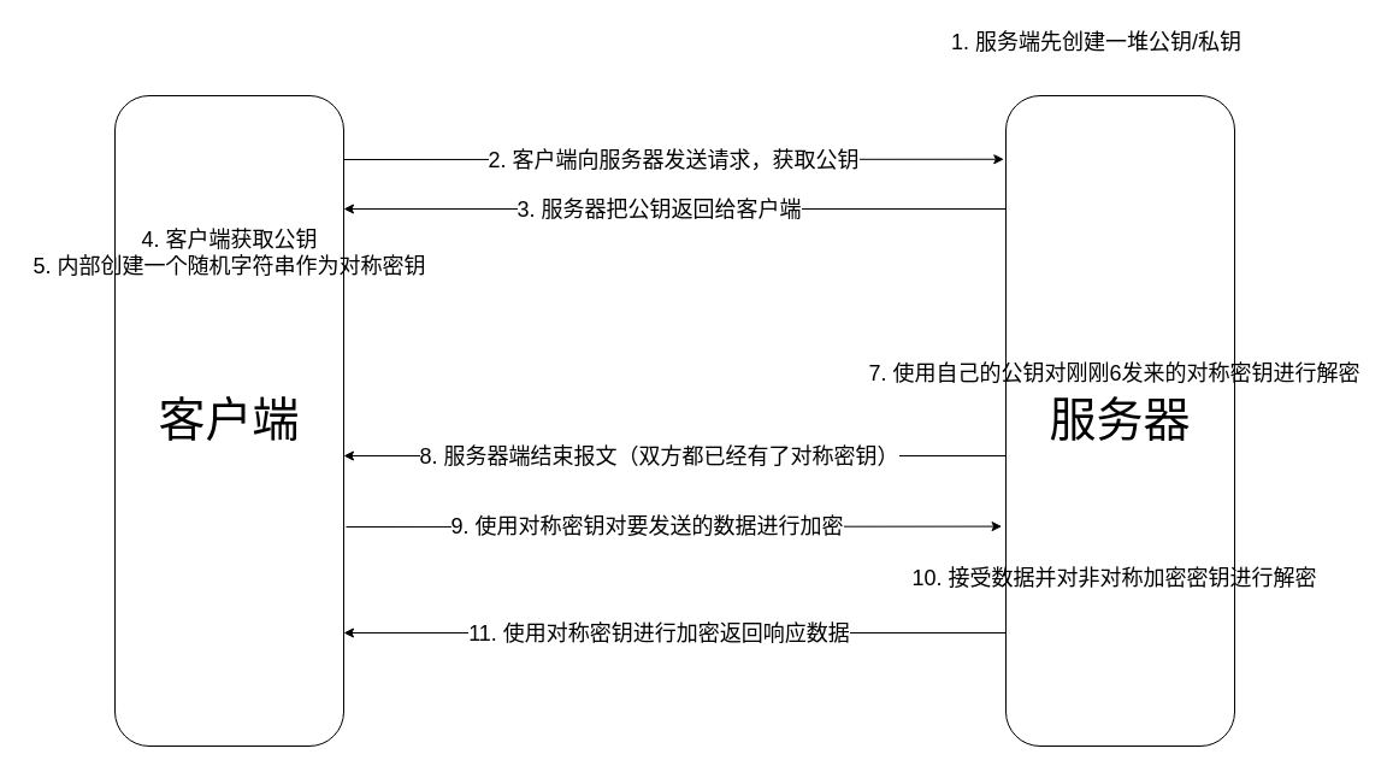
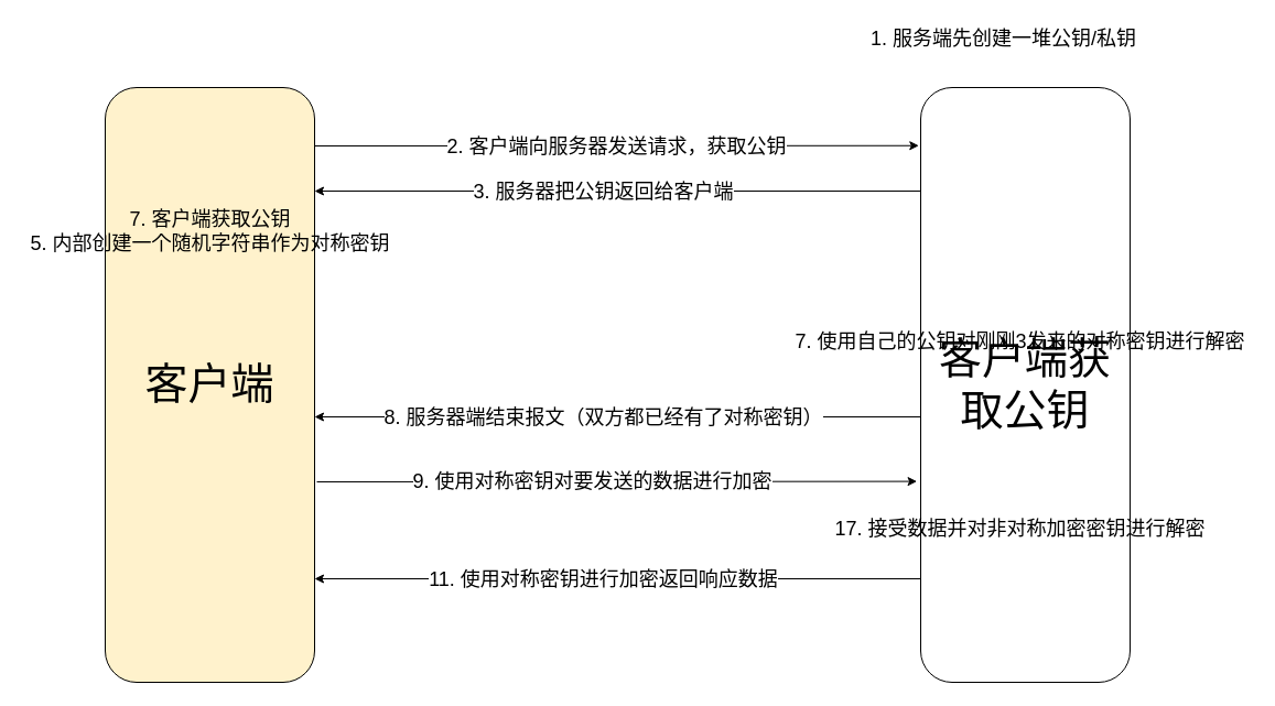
  <mxCell id="0" />
  <mxCell id="1" parent="0" />
- <mxCell id="2" value="&lt;font style=&quot;font-size: 39px&quot;&gt;客户端&lt;/font&gt;" style="rounded=1;whiteSpace=wrap;html=1;" vertex="1" parent="1"><mxGeometry x="95" y="79" width="190" height="540" as="geometry" /></mxCell>
- <mxCell id="3" value="&lt;font style=&quot;font-size: 39px&quot;&gt;服务器&lt;/font&gt;" style="rounded=1;whiteSpace=wrap;html=1;" vertex="1" parent="1"><mxGeometry x="835" y="79" width="190" height="540" as="geometry" /></mxCell>
+ <mxCell id="2" value="&lt;font style=&quot;font-size: 39px&quot;&gt;客户端&lt;/font&gt;" style="rounded=1;whiteSpace=wrap;html=1;fillColor=#fff2cc;" vertex="1" parent="1"><mxGeometry x="95" y="79" width="190" height="540" as="geometry" /></mxCell>
+ <mxCell id="3" value="&lt;font style=&quot;font-size: 39px&quot;&gt;客户端获取公钥&lt;/font&gt;" style="rounded=1;whiteSpace=wrap;html=1;" vertex="1" parent="1"><mxGeometry x="835" y="79" width="190" height="540" as="geometry" /></mxCell>
  <mxCell id="4" value="1. 服务端先创建一堆公钥/私钥" style="text;html=1;align=center;verticalAlign=middle;resizable=0;points=[];autosize=1;strokeColor=none;fontSize=18;" vertex="1" parent="1"><mxGeometry x="780" y="20" width="260" height="30" as="geometry" /></mxCell>
  <mxCell id="5" value="" style="endArrow=classic;html=1;fontSize=18;entryX=-0.009;entryY=0.144;entryDx=0;entryDy=0;entryPerimeter=0;" edge="1" parent="1"><mxGeometry width="50" height="50" relative="1" as="geometry"><mxPoint x="285" y="132" as="sourcePoint" /><mxPoint x="833.29" y="131.76" as="targetPoint" /></mxGeometry></mxCell>
  <mxCell id="6" value="2. 客户端向服务器发送请求，获取公钥" style="edgeLabel;html=1;align=center;verticalAlign=middle;resizable=0;points=[];fontSize=18;" vertex="1" connectable="0" parent="5"><mxGeometry x="-0.003" y="-4" relative="1" as="geometry"><mxPoint y="-3" as="offset" /></mxGeometry></mxCell>
  <mxCell id="7" value="" style="endArrow=classic;html=1;fontSize=18;exitX=0;exitY=0.25;exitDx=0;exitDy=0;" edge="1" parent="1"><mxGeometry width="50" height="50" relative="1" as="geometry"><mxPoint x="835" y="173" as="sourcePoint" /><mxPoint x="285" y="173" as="targetPoint" /></mxGeometry></mxCell>
  <mxCell id="8" value="3. 服务器把公钥返回给客户端" style="edgeLabel;html=1;align=center;verticalAlign=middle;resizable=0;points=[];fontSize=18;" vertex="1" connectable="0" parent="7"><mxGeometry x="0.188" relative="1" as="geometry"><mxPoint x="38" as="offset" /></mxGeometry></mxCell>
- <mxCell id="9" value="4. 客户端获取公钥&lt;br&gt;5. 内部创建一个随机字符串作为对称密钥" style="text;html=1;align=center;verticalAlign=middle;resizable=0;points=[];autosize=1;strokeColor=none;fontSize=18;" vertex="1" parent="1"><mxGeometry x="20" y="185" width="340" height="50" as="geometry" /></mxCell>
- <mxCell id="10" value="7. 使用自己的公钥对刚刚6发来的对称密钥进行解密" style="text;html=1;align=center;verticalAlign=middle;resizable=0;points=[];autosize=1;strokeColor=none;fontSize=18;" vertex="1" parent="1"><mxGeometry x="715" y="295" width="420" height="30" as="geometry" /></mxCell>
+ <mxCell id="9" value="7. 客户端获取公钥&lt;br&gt;5. 内部创建一个随机字符串作为对称密钥" style="text;html=1;align=center;verticalAlign=middle;resizable=0;points=[];autosize=1;strokeColor=none;fontSize=18;" vertex="1" parent="1"><mxGeometry x="20" y="185" width="340" height="50" as="geometry" /></mxCell>
+ <mxCell id="10" value="7. 使用自己的公钥对刚刚3发来的对称密钥进行解密" style="text;html=1;align=center;verticalAlign=middle;resizable=0;points=[];autosize=1;strokeColor=none;fontSize=18;" vertex="1" parent="1"><mxGeometry x="715" y="295" width="420" height="30" as="geometry" /></mxCell>
  <mxCell id="11" value="" style="endArrow=classic;html=1;fontSize=18;exitX=0;exitY=0.25;exitDx=0;exitDy=0;" edge="1" parent="1"><mxGeometry width="50" height="50" relative="1" as="geometry"><mxPoint x="835" y="378" as="sourcePoint" /><mxPoint x="285" y="378" as="targetPoint" /></mxGeometry></mxCell>
  <mxCell id="12" value="8. 服务器端结束报文（双方都已经有了对称密钥）" style="edgeLabel;html=1;align=center;verticalAlign=middle;resizable=0;points=[];fontSize=18;" vertex="1" connectable="0" parent="11"><mxGeometry x="0.188" relative="1" as="geometry"><mxPoint x="38" as="offset" /></mxGeometry></mxCell>
  <mxCell id="13" value="" style="endArrow=classic;html=1;fontSize=18;entryX=-0.018;entryY=0.79;entryDx=0;entryDy=0;entryPerimeter=0;" edge="1" parent="1"><mxGeometry width="50" height="50" relative="1" as="geometry"><mxPoint x="287" y="437" as="sourcePoint" /><mxPoint x="831.58" y="436.6" as="targetPoint" /></mxGeometry></mxCell>
  <mxCell id="14" value="9. 使用对称密钥对要发送的数据进行加密" style="edgeLabel;html=1;align=center;verticalAlign=middle;resizable=0;points=[];fontSize=18;" vertex="1" connectable="0" parent="13"><mxGeometry x="0.188" relative="1" as="geometry"><mxPoint x="-73" as="offset" /></mxGeometry></mxCell>
  <mxCell id="15" value="" style="endArrow=classic;html=1;fontSize=18;" edge="1" parent="1"><mxGeometry width="50" height="50" relative="1" as="geometry"><mxPoint x="835" y="525" as="sourcePoint" /><mxPoint x="285" y="525" as="targetPoint" /></mxGeometry></mxCell>
  <mxCell id="16" value="11. 使用对称密钥进行加密返回响应数据" style="edgeLabel;html=1;align=center;verticalAlign=middle;resizable=0;points=[];fontSize=18;" vertex="1" connectable="0" parent="15"><mxGeometry x="0.188" relative="1" as="geometry"><mxPoint x="38" as="offset" /></mxGeometry></mxCell>
- <mxCell id="17" value="10. 接受数据并对非对称加密密钥进行解密" style="text;html=1;align=center;verticalAlign=middle;resizable=0;points=[];autosize=1;strokeColor=none;fontSize=18;" vertex="1" parent="1"><mxGeometry x="750" y="465" width="350" height="30" as="geometry" /></mxCell>
+ <mxCell id="17" value="17. 接受数据并对非对称加密密钥进行解密" style="text;html=1;align=center;verticalAlign=middle;resizable=0;points=[];autosize=1;strokeColor=none;fontSize=18;" vertex="1" parent="1"><mxGeometry x="750" y="465" width="350" height="30" as="geometry" /></mxCell>
